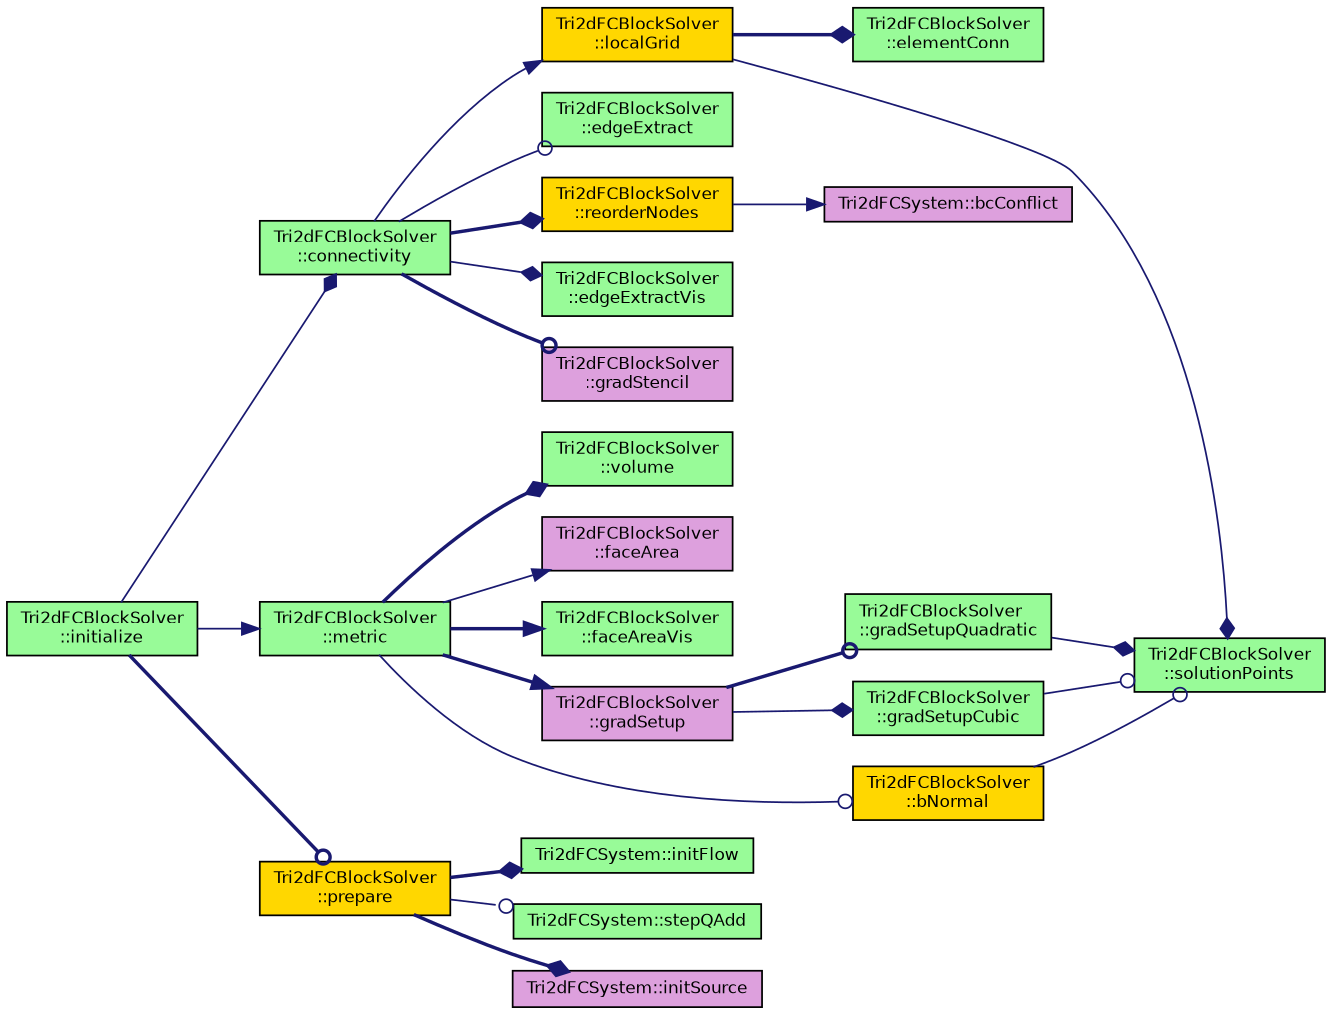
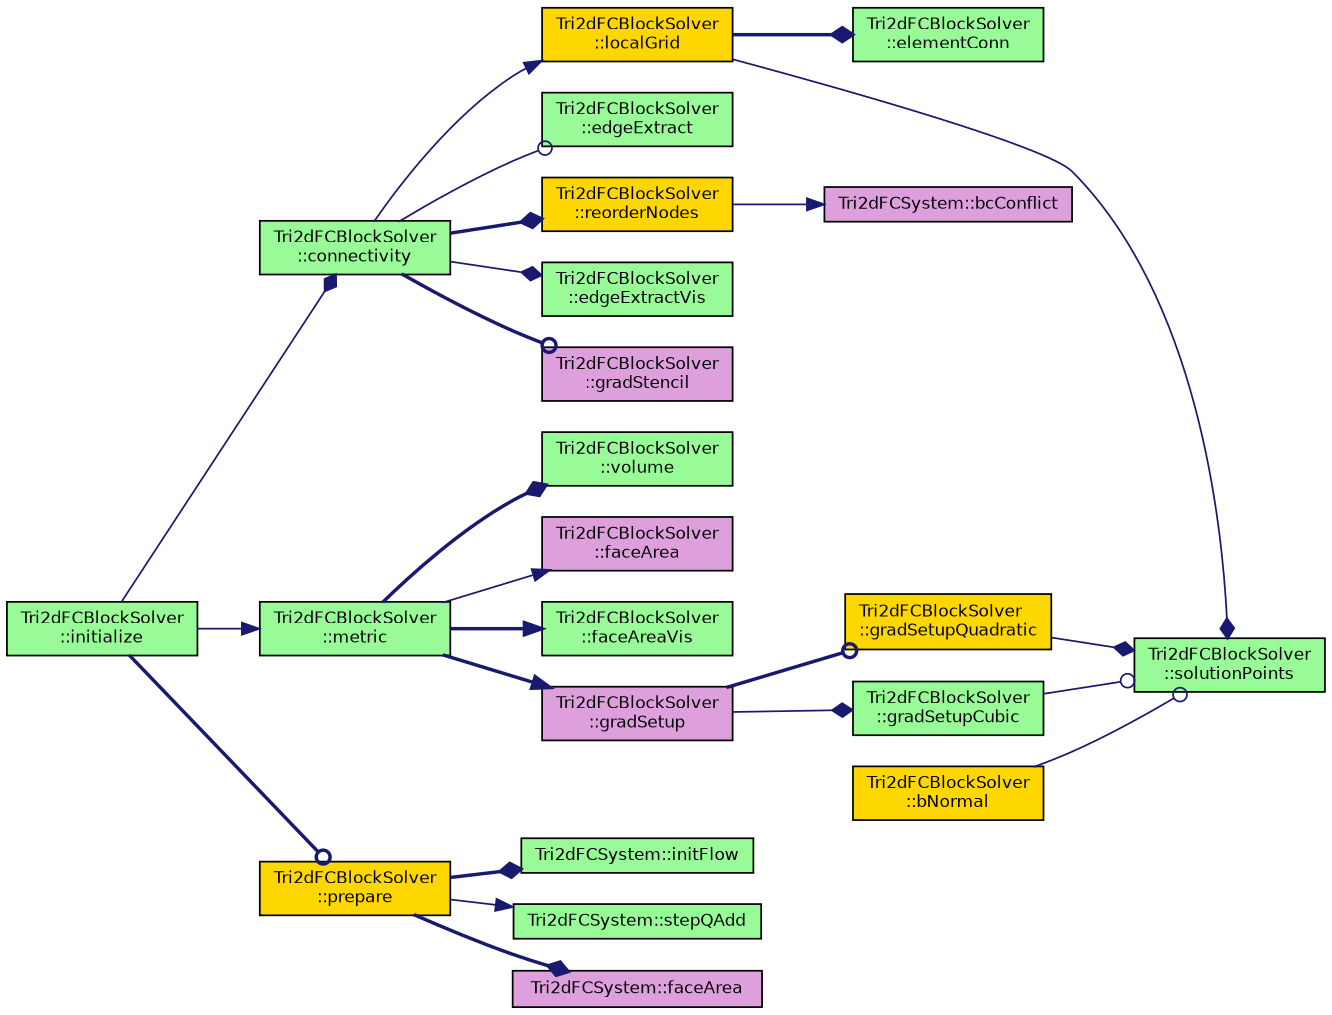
  digraph {
    rankdir=LR
    node [color=black fillcolor=palegreen fontname=Helvetica fontsize=10 shape=record style=filled]
    edge [arrowhead=diamond color=midnightblue fontname=Helvetica fontsize=10 labelfontname=Helvetica labelfontsize=10 style=solid]
    n1 [fontcolor=black height=0.2 label="Tri2dFCBlockSolver\l::initialize" width=0.4]
    n2 [height=0.2 label="Tri2dFCBlockSolver\l::connectivity" width=0.4]
    n3 [height=0.2 label="Tri2dFCBlockSolver\l::metric" width=0.4]
    n4 [fillcolor=gold height=0.2 label="Tri2dFCBlockSolver\l::prepare" width=0.4]
    n5 [fillcolor=gold height=0.2 label="Tri2dFCBlockSolver\l::localGrid" width=0.4]
    n6 [height=0.2 label="Tri2dFCBlockSolver\l::edgeExtract" width=0.4]
    n7 [fillcolor=gold height=0.2 label="Tri2dFCBlockSolver\l::reorderNodes" width=0.4]
    n8 [height=0.2 label="Tri2dFCBlockSolver\l::edgeExtractVis" width=0.4]
    n9 [fillcolor=plum height=0.2 label="Tri2dFCBlockSolver\l::gradStencil" width=0.4]
    n10 [height=0.2 label="Tri2dFCBlockSolver\l::volume" width=0.4]
    n11 [fillcolor=plum height=0.2 label="Tri2dFCBlockSolver\l::faceArea" width=0.4]
    n12 [height=0.2 label="Tri2dFCBlockSolver\l::faceAreaVis" width=0.4]
    n13 [fillcolor=plum height=0.2 label="Tri2dFCBlockSolver\l::gradSetup" width=0.4]
    n14 [fillcolor=gold height=0.2 label="Tri2dFCBlockSolver\l::bNormal" width=0.4]
    n15 [height=0.2 label="Tri2dFCSystem::initFlow" width=0.4]
    n16 [height=0.2 label="Tri2dFCSystem::stepQAdd" width=0.4]
-   n17 [fillcolor=plum height=0.2 label="Tri2dFCSystem::initSource" width=0.4]
+   n17 [fillcolor=plum height=0.2 label="Tri2dFCSystem::faceArea" width=0.4]
    n18 [height=0.2 label="Tri2dFCBlockSolver\l::elementConn" width=0.4]
    n19 [height=0.2 label="Tri2dFCBlockSolver\l::solutionPoints" width=0.4]
    n20 [fillcolor=plum height=0.2 label="Tri2dFCSystem::bcConflict" width=0.4]
-   n21 [height=0.2 label="Tri2dFCBlockSolver\l::gradSetupQuadratic" width=0.4]
+   n21 [fillcolor=gold height=0.2 label="Tri2dFCBlockSolver\l::gradSetupQuadratic" width=0.4]
    n22 [height=0.2 label="Tri2dFCBlockSolver\l::gradSetupCubic" width=0.4]
    n1 -> n2
    n1 -> n3 [arrowhead=normal]
    n1 -> n4 [arrowhead=odot style=bold]
    n2 -> n5 [arrowhead=normal]
    n2 -> n6 [arrowhead=odot]
    n2 -> n7 [style=bold]
    n2 -> n8
    n2 -> n9 [arrowhead=odot style=bold]
    n3 -> n10 [style=bold]
    n3 -> n11 [arrowhead=normal]
    n3 -> n12 [arrowhead=normal style=bold]
    n3 -> n13 [arrowhead=normal style=bold]
-   n3 -> n14 [arrowhead=odot]
    n4 -> n15 [style=bold]
-   n4 -> n16 [arrowhead=odot]
+   n4 -> n16 [arrowhead=normal]
    n4 -> n17 [style=bold]
    n5 -> n18 [style=bold]
    n5 -> n19
    n7 -> n20 [arrowhead=normal]
    n13 -> n21 [arrowhead=odot style=bold]
    n13 -> n22
    n14 -> n19 [arrowhead=odot]
    n21 -> n19
    n22 -> n19 [arrowhead=odot]
  }
